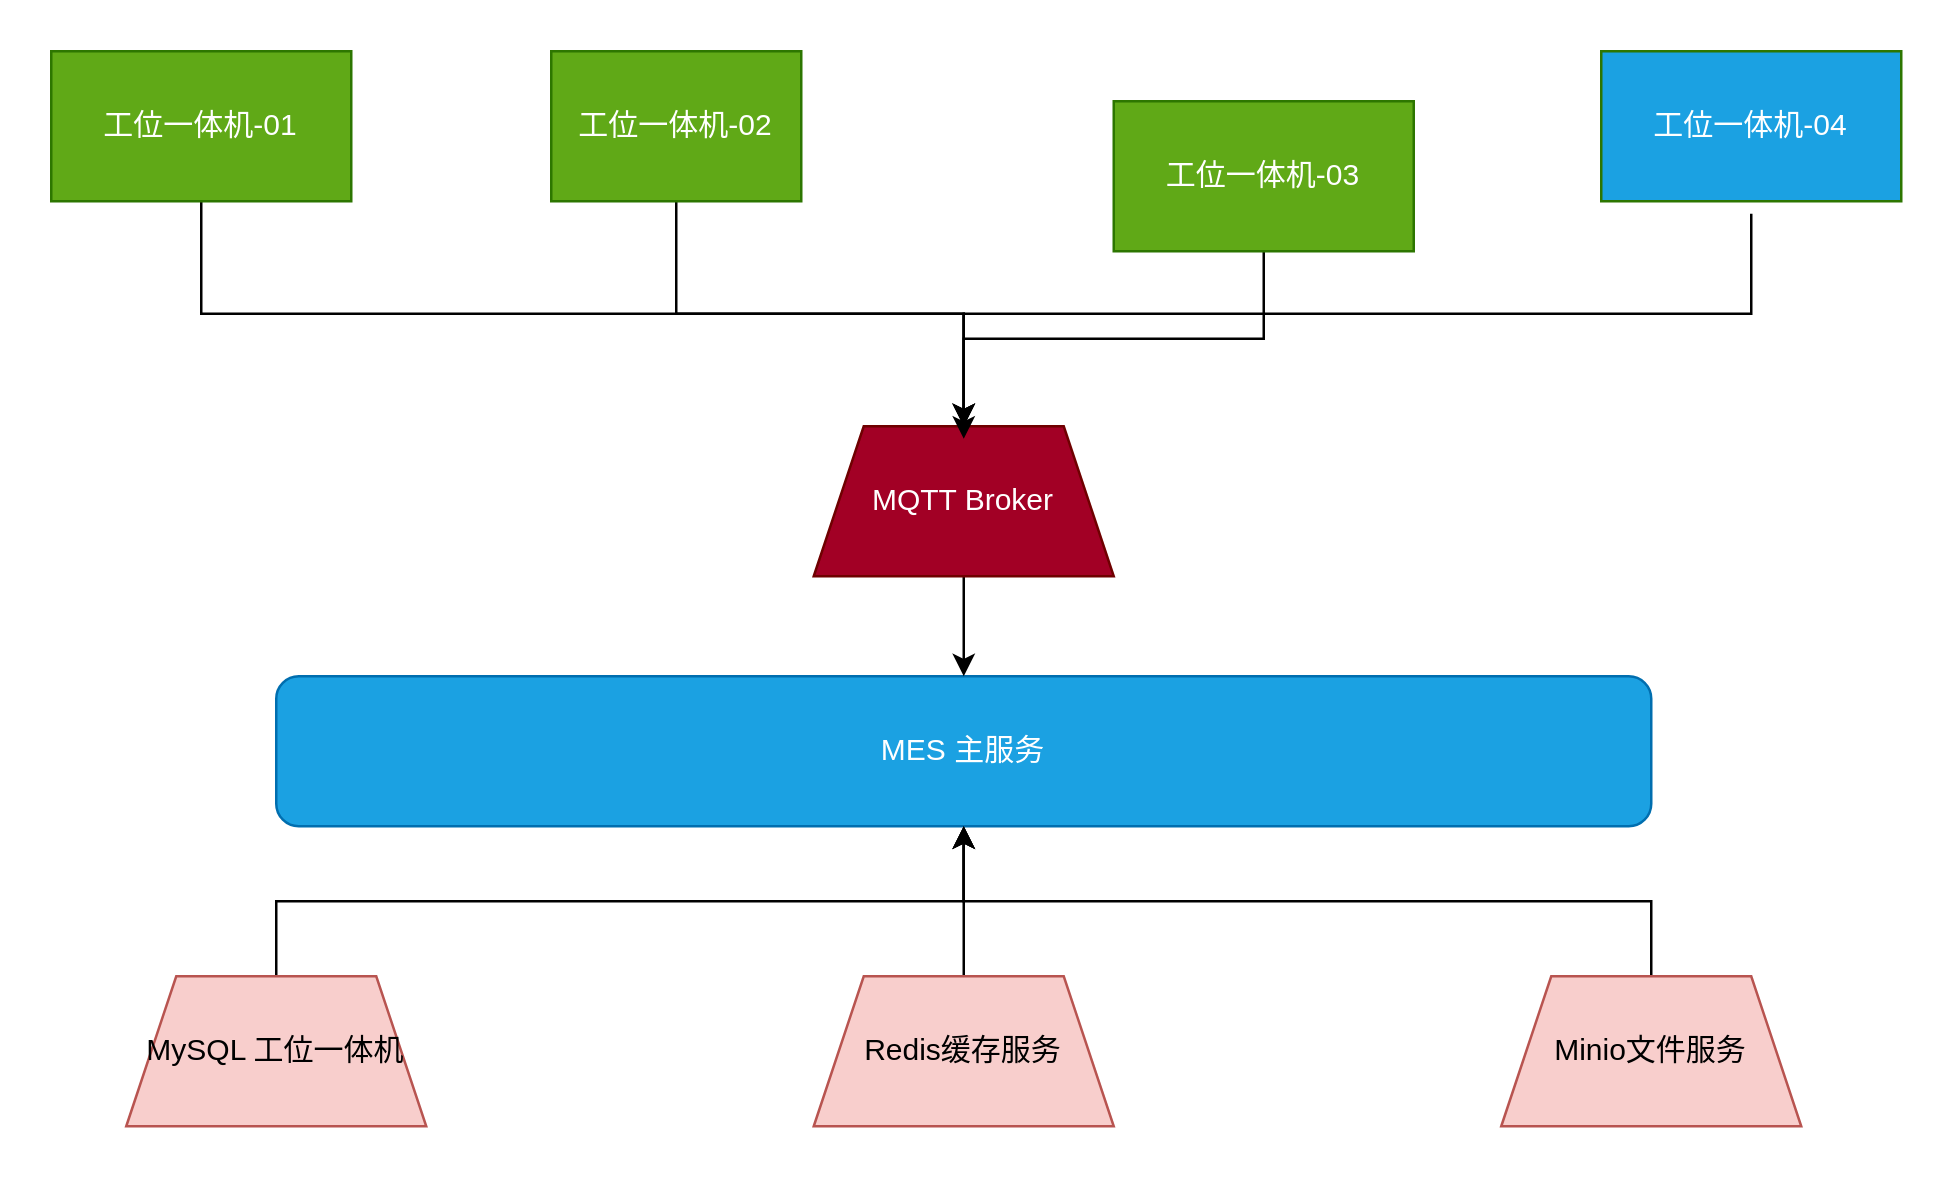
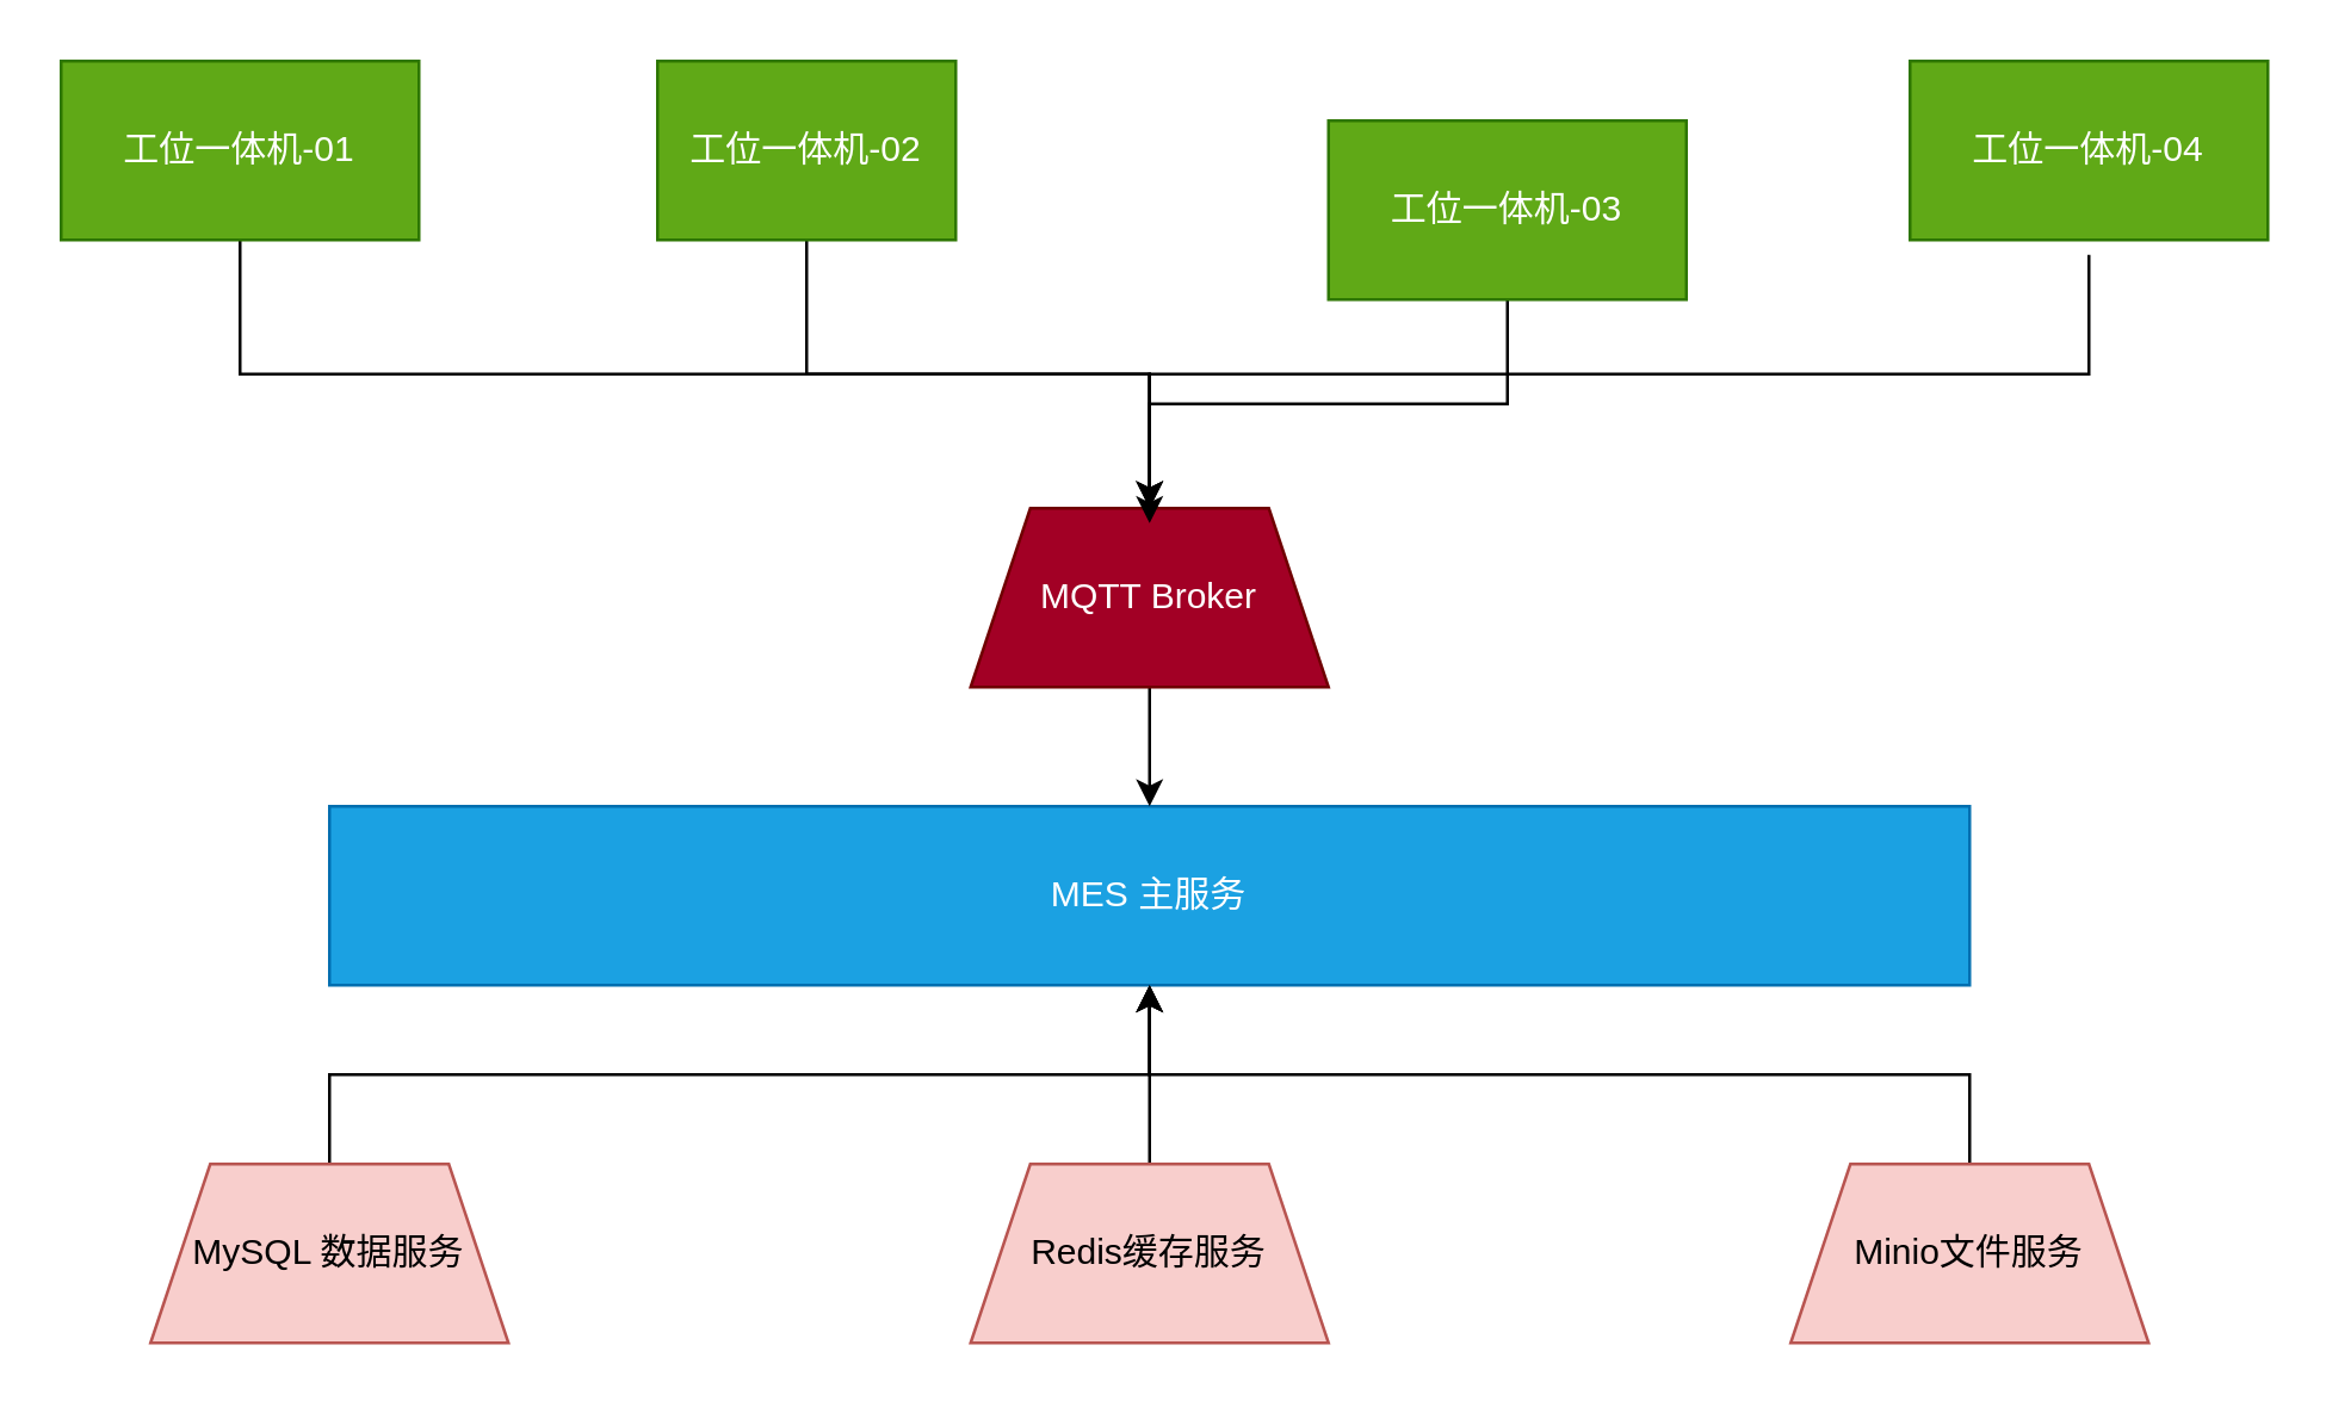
  <mxCell id="0" />
  <mxCell id="1" parent="0" />
- <mxCell id="2" value="MES 主服务" style="rounded=1;whiteSpace=wrap;html=1;fillColor=#1ba1e2;fontColor=#ffffff;strokeColor=#006EAF;" parent="1" vertex="1"><mxGeometry x="110" y="270" width="550" height="60" as="geometry" /></mxCell>
+ <mxCell id="2" value="MES 主服务" style="whiteSpace=wrap;html=1;fillColor=#1ba1e2;fontColor=#ffffff;strokeColor=#006EAF;rounded=0;" parent="1" vertex="1"><mxGeometry x="110" y="270" width="550" height="60" as="geometry" /></mxCell>
  <mxCell id="3" style="edgeStyle=orthogonalEdgeStyle;rounded=0;orthogonalLoop=1;jettySize=auto;html=1;" edge="1" parent="1" source="4" target="2"><mxGeometry relative="1" as="geometry" /></mxCell>
- <mxCell id="4" value="MySQL 工位一体机" style="shape=trapezoid;perimeter=trapezoidPerimeter;whiteSpace=wrap;html=1;fixedSize=1;fillColor=#f8cecc;strokeColor=#b85450;" parent="1" vertex="1"><mxGeometry x="50" y="390" width="120" height="60" as="geometry" /></mxCell>
+ <mxCell id="4" value="MySQL 数据服务" style="shape=trapezoid;perimeter=trapezoidPerimeter;whiteSpace=wrap;html=1;fixedSize=1;fillColor=#f8cecc;strokeColor=#b85450;" parent="1" vertex="1"><mxGeometry x="50" y="390" width="120" height="60" as="geometry" /></mxCell>
  <mxCell id="5" style="edgeStyle=orthogonalEdgeStyle;rounded=0;orthogonalLoop=1;jettySize=auto;html=1;entryX=0.5;entryY=0;entryDx=0;entryDy=0;" edge="1" parent="1" source="6" target="2"><mxGeometry relative="1" as="geometry" /></mxCell>
  <mxCell id="6" value="MQTT Broker" style="shape=trapezoid;perimeter=trapezoidPerimeter;whiteSpace=wrap;html=1;fixedSize=1;rotation=0;fillColor=#a20025;strokeColor=#6F0000;fontColor=#ffffff;" parent="1" vertex="1"><mxGeometry x="325" y="170" width="120" height="60" as="geometry" /></mxCell>
  <mxCell id="7" style="edgeStyle=orthogonalEdgeStyle;rounded=0;orthogonalLoop=1;jettySize=auto;html=1;entryX=0.5;entryY=1;entryDx=0;entryDy=0;" edge="1" parent="1" source="8" target="2"><mxGeometry relative="1" as="geometry" /></mxCell>
  <mxCell id="8" value="Redis缓存服务" style="shape=trapezoid;perimeter=trapezoidPerimeter;whiteSpace=wrap;html=1;fixedSize=1;fillColor=#f8cecc;strokeColor=#b85450;" parent="1" vertex="1"><mxGeometry x="325" y="390" width="120" height="60" as="geometry" /></mxCell>
  <mxCell id="9" style="edgeStyle=orthogonalEdgeStyle;rounded=0;orthogonalLoop=1;jettySize=auto;html=1;entryX=0.5;entryY=1;entryDx=0;entryDy=0;" edge="1" parent="1" source="10" target="2"><mxGeometry relative="1" as="geometry" /></mxCell>
  <mxCell id="10" value="Minio文件服务" style="shape=trapezoid;perimeter=trapezoidPerimeter;whiteSpace=wrap;html=1;fixedSize=1;fillColor=#f8cecc;strokeColor=#b85450;" parent="1" vertex="1"><mxGeometry x="600" y="390" width="120" height="60" as="geometry" /></mxCell>
  <mxCell id="11" style="edgeStyle=orthogonalEdgeStyle;rounded=0;orthogonalLoop=1;jettySize=auto;html=1;exitX=0.5;exitY=1;exitDx=0;exitDy=0;entryX=0.5;entryY=0;entryDx=0;entryDy=0;" edge="1" parent="1" source="12" target="6"><mxGeometry relative="1" as="geometry" /></mxCell>
  <mxCell id="12" value="工位一体机-01" style="rounded=0;whiteSpace=wrap;html=1;fillColor=#60a917;fontColor=#ffffff;strokeColor=#2D7600;" parent="1" vertex="1"><mxGeometry x="20" y="20" width="120" height="60" as="geometry" /></mxCell>
  <mxCell id="13" style="edgeStyle=orthogonalEdgeStyle;rounded=0;orthogonalLoop=1;jettySize=auto;html=1;exitX=0.5;exitY=1;exitDx=0;exitDy=0;entryX=0.5;entryY=0;entryDx=0;entryDy=0;" edge="1" parent="1" source="14" target="6"><mxGeometry relative="1" as="geometry" /></mxCell>
  <mxCell id="14" value="工位一体机-02" style="rounded=0;whiteSpace=wrap;html=1;fillColor=#60a917;fontColor=#ffffff;strokeColor=#2D7600;" parent="1" vertex="1"><mxGeometry x="220" y="20" width="100" height="60" as="geometry" /></mxCell>
  <mxCell id="15" style="edgeStyle=orthogonalEdgeStyle;rounded=0;orthogonalLoop=1;jettySize=auto;html=1;entryX=0.5;entryY=0;entryDx=0;entryDy=0;" edge="1" parent="1" source="16" target="6"><mxGeometry relative="1" as="geometry" /></mxCell>
  <mxCell id="16" value="工位一体机-03" style="rounded=0;whiteSpace=wrap;html=1;fillColor=#60a917;fontColor=#ffffff;strokeColor=#2D7600;" parent="1" vertex="1"><mxGeometry x="445" y="40" width="120" height="60" as="geometry" /></mxCell>
  <mxCell id="17" style="edgeStyle=orthogonalEdgeStyle;rounded=0;orthogonalLoop=1;jettySize=auto;html=1;entryX=0.5;entryY=0;entryDx=0;entryDy=0;" edge="1" parent="1"><mxGeometry relative="1" as="geometry"><mxPoint x="700" y="85" as="sourcePoint" /><mxPoint x="385" y="175" as="targetPoint" /><Array as="points"><mxPoint x="700" y="125" /><mxPoint x="385" y="125" /></Array></mxGeometry></mxCell>
- <mxCell id="18" value="工位一体机-04" style="rounded=0;whiteSpace=wrap;html=1;fillColor=#1ba1e2;fontColor=#ffffff;strokeColor=#2D7600;" parent="1" vertex="1"><mxGeometry x="640" y="20" width="120" height="60" as="geometry" /></mxCell>
+ <mxCell id="18" value="工位一体机-04" style="rounded=0;whiteSpace=wrap;html=1;fillColor=#60a917;fontColor=#ffffff;strokeColor=#2D7600;" parent="1" vertex="1"><mxGeometry x="640" y="20" width="120" height="60" as="geometry" /></mxCell>
